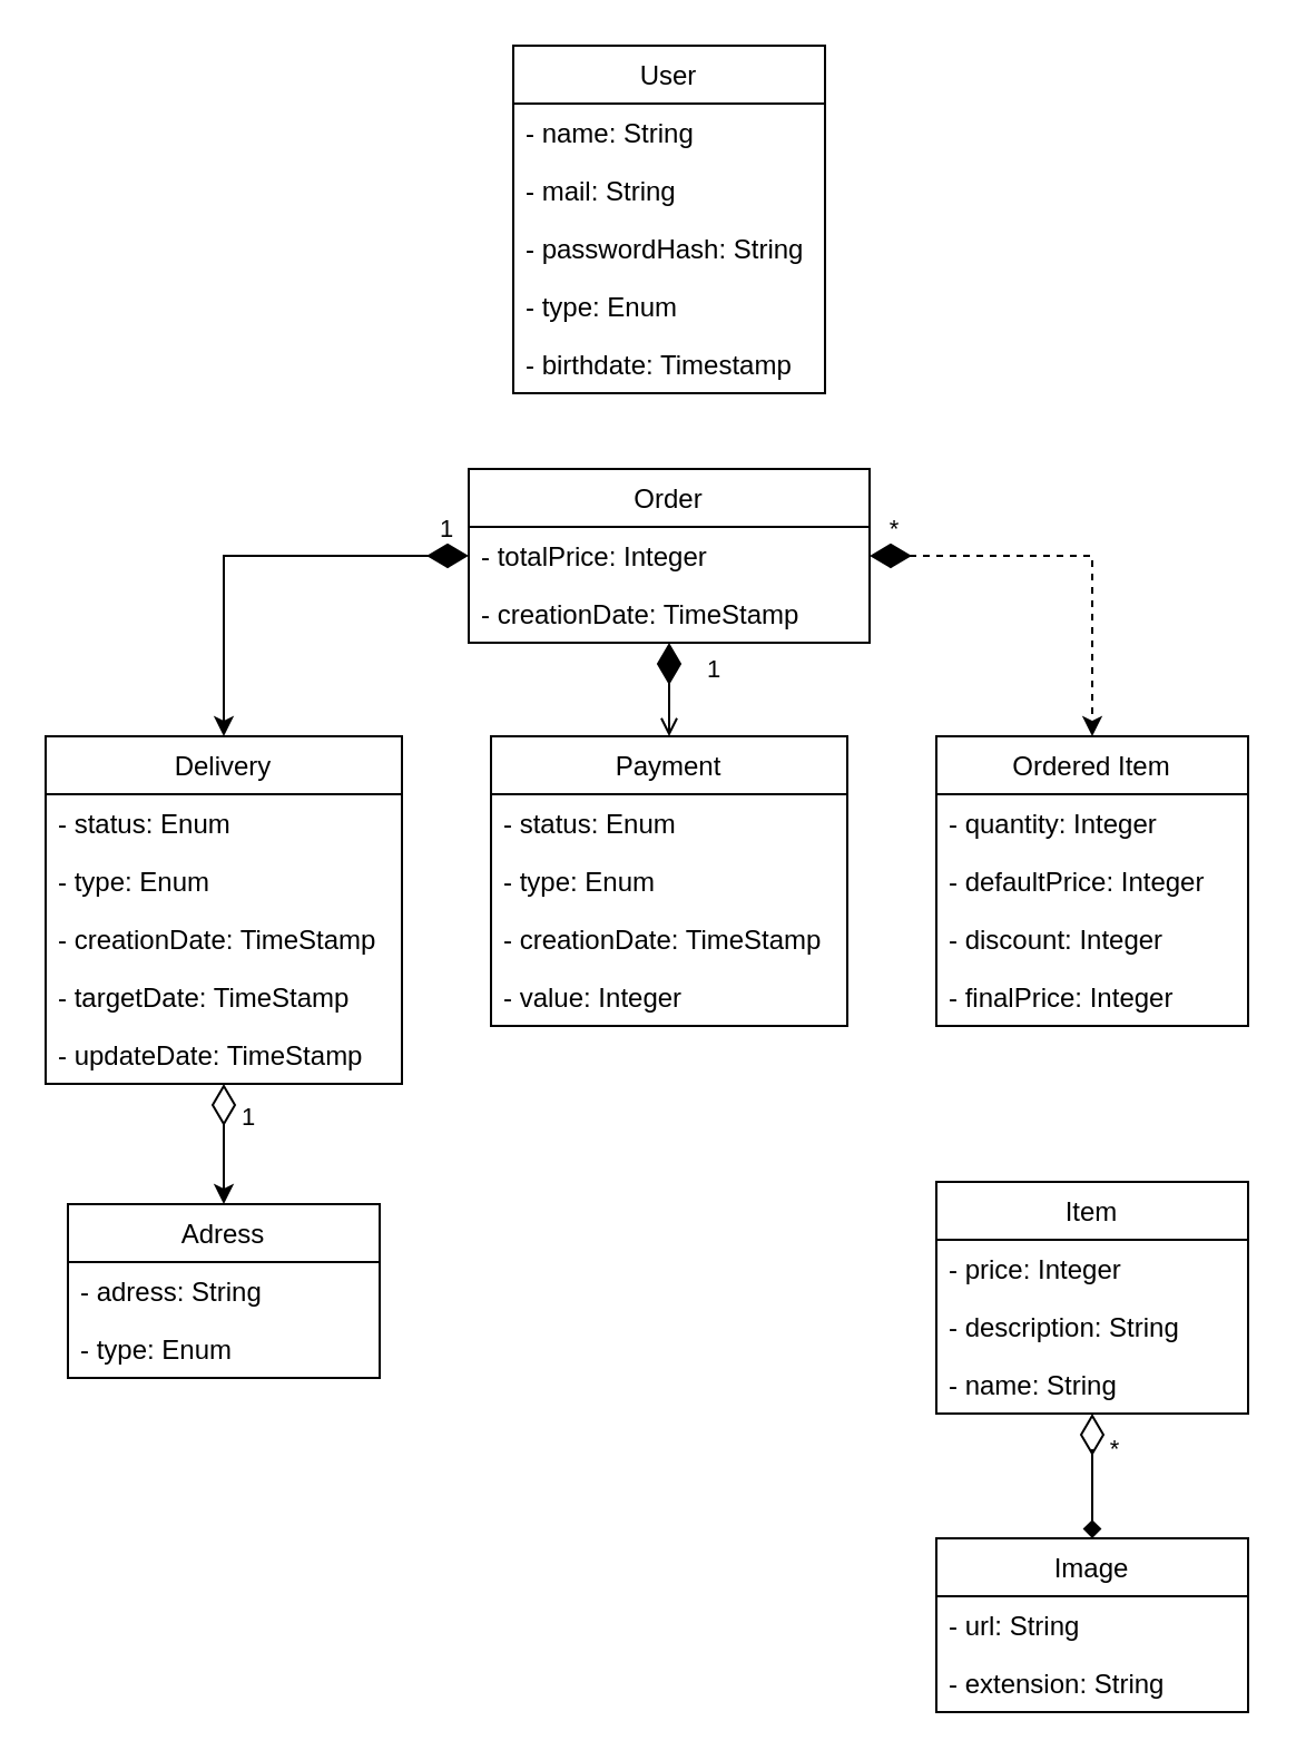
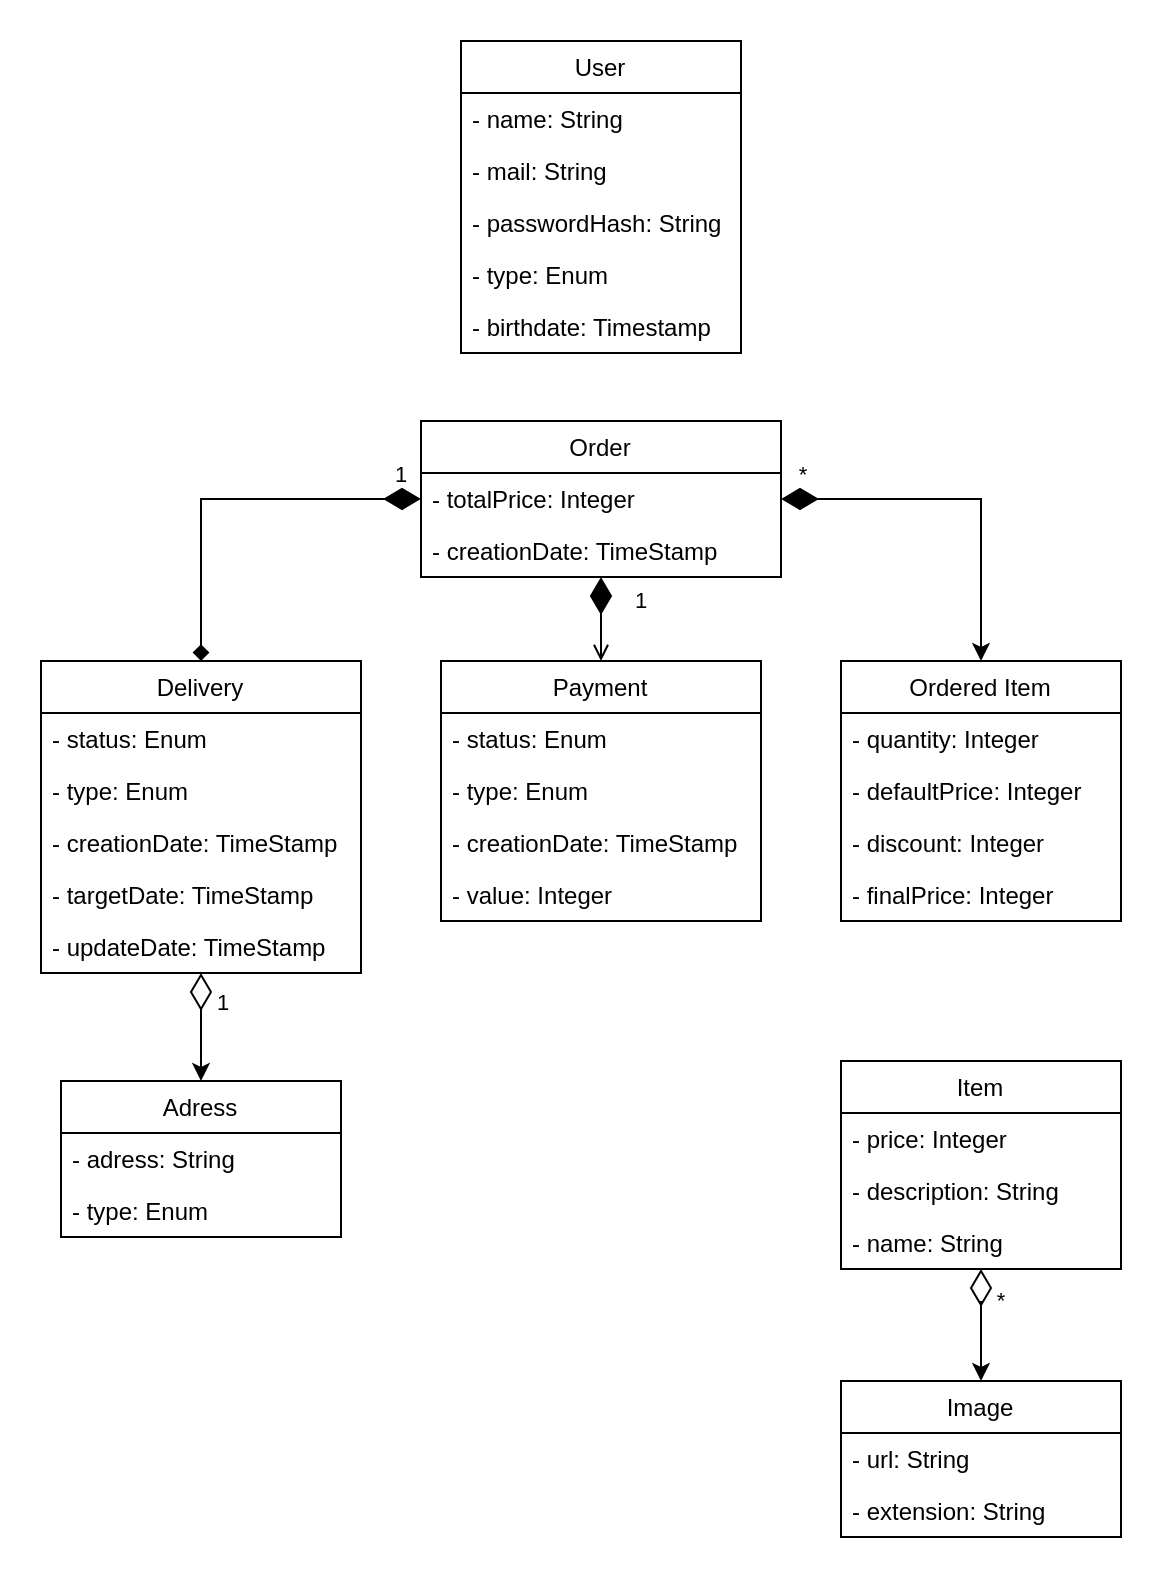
  <mxCell id="0" />
  <mxCell id="1" parent="0" />
- <mxCell id="2" style="edgeStyle=orthogonalEdgeStyle;rounded=0;orthogonalLoop=1;jettySize=auto;html=1;startArrow=diamondThin;startFill=1;startSize=16;" edge="1" parent="1" source="5" target="10"><mxGeometry relative="1" as="geometry" /></mxCell>
+ <mxCell id="2" style="edgeStyle=orthogonalEdgeStyle;rounded=0;orthogonalLoop=1;jettySize=auto;html=1;startArrow=diamondThin;startFill=1;startSize=16;endArrow=diamond;" edge="1" parent="1" source="5" target="10"><mxGeometry relative="1" as="geometry" /></mxCell>
  <mxCell id="3" value="1" style="edgeLabel;html=1;align=center;verticalAlign=middle;resizable=0;points=[];" vertex="1" connectable="0" parent="2"><mxGeometry x="-0.885" y="-1" relative="1" as="geometry"><mxPoint y="-12" as="offset" /></mxGeometry></mxCell>
  <mxCell id="4" value="1" style="edgeStyle=orthogonalEdgeStyle;rounded=0;orthogonalLoop=1;jettySize=auto;html=1;entryX=0.5;entryY=0;entryDx=0;entryDy=0;startArrow=diamondThin;startFill=1;startSize=16;endArrow=open;" edge="1" parent="1" source="5" target="16"><mxGeometry x="-0.586" y="20" relative="1" as="geometry"><mxPoint as="offset" /></mxGeometry></mxCell>
  <mxCell id="5" value="Order" style="swimlane;fontStyle=0;childLayout=stackLayout;horizontal=1;startSize=26;fillColor=none;horizontalStack=0;resizeParent=1;resizeParentMax=0;resizeLast=0;collapsible=1;marginBottom=0;" vertex="1" parent="1"><mxGeometry x="210" y="210" width="180" height="78" as="geometry" /></mxCell>
  <mxCell id="6" value="- totalPrice: Integer" style="text;strokeColor=none;fillColor=none;align=left;verticalAlign=top;spacingLeft=4;spacingRight=4;overflow=hidden;rotatable=0;points=[[0,0.5],[1,0.5]];portConstraint=eastwest;" vertex="1" parent="5"><mxGeometry y="26" width="180" height="26" as="geometry" /></mxCell>
  <mxCell id="7" value="- creationDate: TimeStamp" style="text;strokeColor=none;fillColor=none;align=left;verticalAlign=top;spacingLeft=4;spacingRight=4;overflow=hidden;rotatable=0;points=[[0,0.5],[1,0.5]];portConstraint=eastwest;" vertex="1" parent="5"><mxGeometry y="52" width="180" height="26" as="geometry" /></mxCell>
  <mxCell id="8" style="edgeStyle=orthogonalEdgeStyle;rounded=0;orthogonalLoop=1;jettySize=auto;html=1;entryX=0.5;entryY=0;entryDx=0;entryDy=0;startArrow=diamondThin;startFill=0;startSize=16;" edge="1" parent="1" source="10" target="36"><mxGeometry relative="1" as="geometry" /></mxCell>
  <mxCell id="9" value="1" style="edgeLabel;html=1;align=center;verticalAlign=middle;resizable=0;points=[];" vertex="1" connectable="0" parent="8"><mxGeometry x="-0.074" y="-2" relative="1" as="geometry"><mxPoint x="12" y="-11" as="offset" /></mxGeometry></mxCell>
  <mxCell id="10" value="Delivery" style="swimlane;fontStyle=0;childLayout=stackLayout;horizontal=1;startSize=26;fillColor=none;horizontalStack=0;resizeParent=1;resizeParentMax=0;resizeLast=0;collapsible=1;marginBottom=0;" vertex="1" parent="1"><mxGeometry x="20" y="330" width="160" height="156" as="geometry" /></mxCell>
  <mxCell id="11" value="- status: Enum" style="text;strokeColor=none;fillColor=none;align=left;verticalAlign=top;spacingLeft=4;spacingRight=4;overflow=hidden;rotatable=0;points=[[0,0.5],[1,0.5]];portConstraint=eastwest;" vertex="1" parent="10"><mxGeometry y="26" width="160" height="26" as="geometry" /></mxCell>
  <mxCell id="12" value="- type: Enum" style="text;strokeColor=none;fillColor=none;align=left;verticalAlign=top;spacingLeft=4;spacingRight=4;overflow=hidden;rotatable=0;points=[[0,0.5],[1,0.5]];portConstraint=eastwest;" vertex="1" parent="10"><mxGeometry y="52" width="160" height="26" as="geometry" /></mxCell>
  <mxCell id="13" value="- creationDate: TimeStamp" style="text;strokeColor=none;fillColor=none;align=left;verticalAlign=top;spacingLeft=4;spacingRight=4;overflow=hidden;rotatable=0;points=[[0,0.5],[1,0.5]];portConstraint=eastwest;" vertex="1" parent="10"><mxGeometry y="78" width="160" height="26" as="geometry" /></mxCell>
  <mxCell id="14" value="- targetDate: TimeStamp" style="text;strokeColor=none;fillColor=none;align=left;verticalAlign=top;spacingLeft=4;spacingRight=4;overflow=hidden;rotatable=0;points=[[0,0.5],[1,0.5]];portConstraint=eastwest;" vertex="1" parent="10"><mxGeometry y="104" width="160" height="26" as="geometry" /></mxCell>
  <mxCell id="15" value="- updateDate: TimeStamp" style="text;strokeColor=none;fillColor=none;align=left;verticalAlign=top;spacingLeft=4;spacingRight=4;overflow=hidden;rotatable=0;points=[[0,0.5],[1,0.5]];portConstraint=eastwest;" vertex="1" parent="10"><mxGeometry y="130" width="160" height="26" as="geometry" /></mxCell>
  <mxCell id="16" value="Payment" style="swimlane;fontStyle=0;childLayout=stackLayout;horizontal=1;startSize=26;fillColor=none;horizontalStack=0;resizeParent=1;resizeParentMax=0;resizeLast=0;collapsible=1;marginBottom=0;" vertex="1" parent="1"><mxGeometry x="220" y="330" width="160" height="130" as="geometry" /></mxCell>
  <mxCell id="17" value="- status: Enum" style="text;strokeColor=none;fillColor=none;align=left;verticalAlign=top;spacingLeft=4;spacingRight=4;overflow=hidden;rotatable=0;points=[[0,0.5],[1,0.5]];portConstraint=eastwest;" vertex="1" parent="16"><mxGeometry y="26" width="160" height="26" as="geometry" /></mxCell>
  <mxCell id="18" value="- type: Enum" style="text;strokeColor=none;fillColor=none;align=left;verticalAlign=top;spacingLeft=4;spacingRight=4;overflow=hidden;rotatable=0;points=[[0,0.5],[1,0.5]];portConstraint=eastwest;" vertex="1" parent="16"><mxGeometry y="52" width="160" height="26" as="geometry" /></mxCell>
  <mxCell id="19" value="- creationDate: TimeStamp" style="text;strokeColor=none;fillColor=none;align=left;verticalAlign=top;spacingLeft=4;spacingRight=4;overflow=hidden;rotatable=0;points=[[0,0.5],[1,0.5]];portConstraint=eastwest;" vertex="1" parent="16"><mxGeometry y="78" width="160" height="26" as="geometry" /></mxCell>
  <mxCell id="20" value="- value: Integer" style="text;strokeColor=none;fillColor=none;align=left;verticalAlign=top;spacingLeft=4;spacingRight=4;overflow=hidden;rotatable=0;points=[[0,0.5],[1,0.5]];portConstraint=eastwest;" vertex="1" parent="16"><mxGeometry y="104" width="160" height="26" as="geometry" /></mxCell>
  <mxCell id="21" value="Ordered Item" style="swimlane;fontStyle=0;childLayout=stackLayout;horizontal=1;startSize=26;fillColor=none;horizontalStack=0;resizeParent=1;resizeParentMax=0;resizeLast=0;collapsible=1;marginBottom=0;" vertex="1" parent="1"><mxGeometry x="420" y="330" width="140" height="130" as="geometry" /></mxCell>
  <mxCell id="22" value="- quantity: Integer" style="text;strokeColor=none;fillColor=none;align=left;verticalAlign=top;spacingLeft=4;spacingRight=4;overflow=hidden;rotatable=0;points=[[0,0.5],[1,0.5]];portConstraint=eastwest;" vertex="1" parent="21"><mxGeometry y="26" width="140" height="26" as="geometry" /></mxCell>
  <mxCell id="23" value="- defaultPrice: Integer" style="text;strokeColor=none;fillColor=none;align=left;verticalAlign=top;spacingLeft=4;spacingRight=4;overflow=hidden;rotatable=0;points=[[0,0.5],[1,0.5]];portConstraint=eastwest;" vertex="1" parent="21"><mxGeometry y="52" width="140" height="26" as="geometry" /></mxCell>
  <mxCell id="24" value="- discount: Integer" style="text;strokeColor=none;fillColor=none;align=left;verticalAlign=top;spacingLeft=4;spacingRight=4;overflow=hidden;rotatable=0;points=[[0,0.5],[1,0.5]];portConstraint=eastwest;" vertex="1" parent="21"><mxGeometry y="78" width="140" height="26" as="geometry" /></mxCell>
  <mxCell id="25" value="- finalPrice: Integer" style="text;strokeColor=none;fillColor=none;align=left;verticalAlign=top;spacingLeft=4;spacingRight=4;overflow=hidden;rotatable=0;points=[[0,0.5],[1,0.5]];portConstraint=eastwest;" vertex="1" parent="21"><mxGeometry y="104" width="140" height="26" as="geometry" /></mxCell>
- <mxCell id="26" value="*" style="edgeStyle=orthogonalEdgeStyle;rounded=0;orthogonalLoop=1;jettySize=auto;html=1;entryX=0.5;entryY=0;entryDx=0;entryDy=0;startArrow=diamondThin;startFill=0;endArrow=diamond;endFill=1;startSize=16;" edge="1" parent="1" source="27" target="31"><mxGeometry x="-0.429" y="10" relative="1" as="geometry"><Array as="points"><mxPoint x="490" y="650" /><mxPoint x="490" y="650" /></Array><mxPoint as="offset" /></mxGeometry></mxCell>
+ <mxCell id="26" value="*" style="edgeStyle=orthogonalEdgeStyle;rounded=0;orthogonalLoop=1;jettySize=auto;html=1;entryX=0.5;entryY=0;entryDx=0;entryDy=0;startArrow=diamondThin;startFill=0;endArrow=classic;endFill=1;startSize=16;" edge="1" parent="1" source="27" target="31"><mxGeometry x="-0.429" y="10" relative="1" as="geometry"><Array as="points"><mxPoint x="490" y="650" /><mxPoint x="490" y="650" /></Array><mxPoint as="offset" /></mxGeometry></mxCell>
  <mxCell id="27" value="Item" style="swimlane;fontStyle=0;childLayout=stackLayout;horizontal=1;startSize=26;fillColor=none;horizontalStack=0;resizeParent=1;resizeParentMax=0;resizeLast=0;collapsible=1;marginBottom=0;" vertex="1" parent="1"><mxGeometry x="420" y="530" width="140" height="104" as="geometry" /></mxCell>
  <mxCell id="28" value="- price: Integer" style="text;strokeColor=none;fillColor=none;align=left;verticalAlign=top;spacingLeft=4;spacingRight=4;overflow=hidden;rotatable=0;points=[[0,0.5],[1,0.5]];portConstraint=eastwest;" vertex="1" parent="27"><mxGeometry y="26" width="140" height="26" as="geometry" /></mxCell>
  <mxCell id="29" value="- description: String" style="text;strokeColor=none;fillColor=none;align=left;verticalAlign=top;spacingLeft=4;spacingRight=4;overflow=hidden;rotatable=0;points=[[0,0.5],[1,0.5]];portConstraint=eastwest;" vertex="1" parent="27"><mxGeometry y="52" width="140" height="26" as="geometry" /></mxCell>
  <mxCell id="30" value="- name: String" style="text;strokeColor=none;fillColor=none;align=left;verticalAlign=top;spacingLeft=4;spacingRight=4;overflow=hidden;rotatable=0;points=[[0,0.5],[1,0.5]];portConstraint=eastwest;" vertex="1" parent="27"><mxGeometry y="78" width="140" height="26" as="geometry" /></mxCell>
  <mxCell id="31" value="Image" style="swimlane;fontStyle=0;childLayout=stackLayout;horizontal=1;startSize=26;fillColor=none;horizontalStack=0;resizeParent=1;resizeParentMax=0;resizeLast=0;collapsible=1;marginBottom=0;" vertex="1" parent="1"><mxGeometry x="420" y="690" width="140" height="78" as="geometry" /></mxCell>
  <mxCell id="32" value="- url: String" style="text;strokeColor=none;fillColor=none;align=left;verticalAlign=top;spacingLeft=4;spacingRight=4;overflow=hidden;rotatable=0;points=[[0,0.5],[1,0.5]];portConstraint=eastwest;" vertex="1" parent="31"><mxGeometry y="26" width="140" height="26" as="geometry" /></mxCell>
  <mxCell id="33" value="- extension: String" style="text;strokeColor=none;fillColor=none;align=left;verticalAlign=top;spacingLeft=4;spacingRight=4;overflow=hidden;rotatable=0;points=[[0,0.5],[1,0.5]];portConstraint=eastwest;" vertex="1" parent="31"><mxGeometry y="52" width="140" height="26" as="geometry" /></mxCell>
- <mxCell id="34" style="edgeStyle=orthogonalEdgeStyle;rounded=0;orthogonalLoop=1;jettySize=auto;html=1;entryX=0.5;entryY=0;entryDx=0;entryDy=0;startArrow=diamondThin;startFill=1;startSize=16;dashed=1;" edge="1" parent="1" source="6" target="21"><mxGeometry relative="1" as="geometry" /></mxCell>
+ <mxCell id="34" style="edgeStyle=orthogonalEdgeStyle;rounded=0;orthogonalLoop=1;jettySize=auto;html=1;entryX=0.5;entryY=0;entryDx=0;entryDy=0;startArrow=diamondThin;startFill=1;startSize=16;" edge="1" parent="1" source="6" target="21"><mxGeometry relative="1" as="geometry" /></mxCell>
  <mxCell id="35" value="*" style="edgeLabel;html=1;align=center;verticalAlign=middle;resizable=0;points=[];" vertex="1" connectable="0" parent="34"><mxGeometry x="0.215" y="1" relative="1" as="geometry"><mxPoint x="-91" y="-23" as="offset" /></mxGeometry></mxCell>
  <mxCell id="36" value="Adress" style="swimlane;fontStyle=0;childLayout=stackLayout;horizontal=1;startSize=26;fillColor=none;horizontalStack=0;resizeParent=1;resizeParentMax=0;resizeLast=0;collapsible=1;marginBottom=0;" vertex="1" parent="1"><mxGeometry x="30" y="540" width="140" height="78" as="geometry" /></mxCell>
  <mxCell id="37" value="- adress: String" style="text;strokeColor=none;fillColor=none;align=left;verticalAlign=top;spacingLeft=4;spacingRight=4;overflow=hidden;rotatable=0;points=[[0,0.5],[1,0.5]];portConstraint=eastwest;" vertex="1" parent="36"><mxGeometry y="26" width="140" height="26" as="geometry" /></mxCell>
  <mxCell id="38" value="- type: Enum" style="text;strokeColor=none;fillColor=none;align=left;verticalAlign=top;spacingLeft=4;spacingRight=4;overflow=hidden;rotatable=0;points=[[0,0.5],[1,0.5]];portConstraint=eastwest;" vertex="1" parent="36"><mxGeometry y="52" width="140" height="26" as="geometry" /></mxCell>
  <mxCell id="39" value="User" style="swimlane;fontStyle=0;childLayout=stackLayout;horizontal=1;startSize=26;fillColor=none;horizontalStack=0;resizeParent=1;resizeParentMax=0;resizeLast=0;collapsible=1;marginBottom=0;" vertex="1" parent="1"><mxGeometry x="230" y="20" width="140" height="156" as="geometry" /></mxCell>
  <mxCell id="40" value="- name: String" style="text;strokeColor=none;fillColor=none;align=left;verticalAlign=top;spacingLeft=4;spacingRight=4;overflow=hidden;rotatable=0;points=[[0,0.5],[1,0.5]];portConstraint=eastwest;" vertex="1" parent="39"><mxGeometry y="26" width="140" height="26" as="geometry" /></mxCell>
  <mxCell id="41" value="- mail: String" style="text;strokeColor=none;fillColor=none;align=left;verticalAlign=top;spacingLeft=4;spacingRight=4;overflow=hidden;rotatable=0;points=[[0,0.5],[1,0.5]];portConstraint=eastwest;" vertex="1" parent="39"><mxGeometry y="52" width="140" height="26" as="geometry" /></mxCell>
  <mxCell id="42" value="- passwordHash: String" style="text;strokeColor=none;fillColor=none;align=left;verticalAlign=top;spacingLeft=4;spacingRight=4;overflow=hidden;rotatable=0;points=[[0,0.5],[1,0.5]];portConstraint=eastwest;" vertex="1" parent="39"><mxGeometry y="78" width="140" height="26" as="geometry" /></mxCell>
  <mxCell id="43" value="- type: Enum" style="text;strokeColor=none;fillColor=none;align=left;verticalAlign=top;spacingLeft=4;spacingRight=4;overflow=hidden;rotatable=0;points=[[0,0.5],[1,0.5]];portConstraint=eastwest;" vertex="1" parent="39"><mxGeometry y="104" width="140" height="26" as="geometry" /></mxCell>
  <mxCell id="44" value="- birthdate: Timestamp" style="text;strokeColor=none;fillColor=none;align=left;verticalAlign=top;spacingLeft=4;spacingRight=4;overflow=hidden;rotatable=0;points=[[0,0.5],[1,0.5]];portConstraint=eastwest;" vertex="1" parent="39"><mxGeometry y="130" width="140" height="26" as="geometry" /></mxCell>
